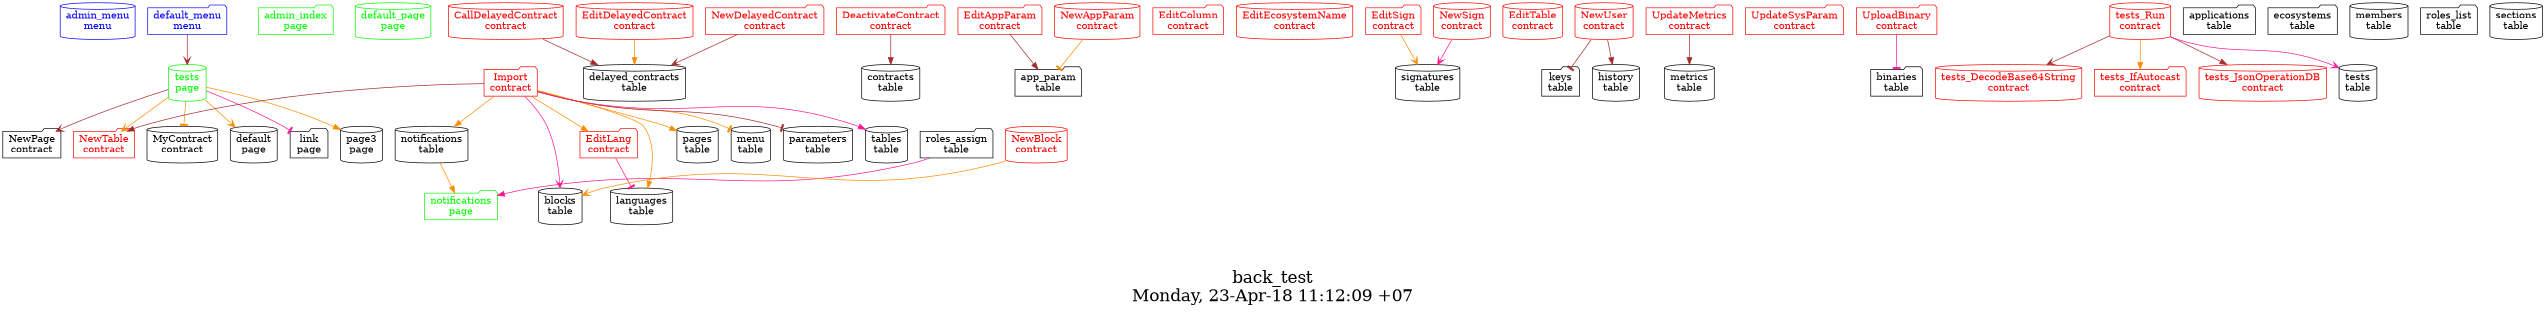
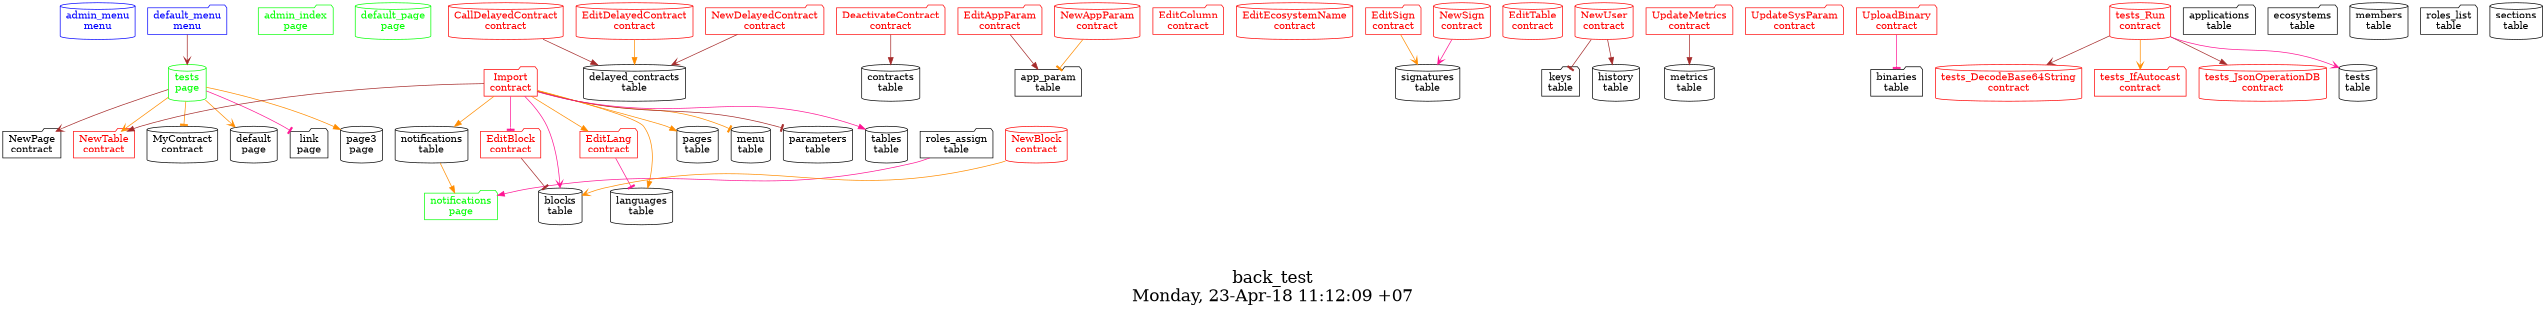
  digraph {
    fontsize=24.0
    label="back_test\nMonday, 23-Apr-18 11:12:09 +07"
    nojustify=true
    ordering=out
    rankdir=TB
    node [group=contracts shape=cylinder]
    edge [arrowhead=normal color=darkorange]
    "admin_menu\nmenu" [color=blue fontcolor=blue group=menus]
    "default_menu\nmenu" [color=blue fontcolor=blue group=menus shape=folder]
    "tests\npage" [color=green fontcolor=green group=pages]
    "NewPage\ncontract" [shape=folder group=""]
    "NewTable\ncontract" [color=red fontcolor=red shape=folder]
    "MyContract\ncontract" [group=""]
    "default\npage" [group=""]
    "link\npage" [shape=folder group=""]
    "page3\npage" [group=""]
    "admin_index\npage" [color=green fontcolor=green group=pages shape=folder]
    "default_page\npage" [color=green fontcolor=green group=pages]
    "notifications\ntable" [group=tables]
    "notifications\npage" [color=green fontcolor=green group=pages shape=folder]
    "roles_assign\ntable" [group=tables shape=folder]
    "CallDelayedContract\ncontract" [color=red fontcolor=red]
    "delayed_contracts\ntable" [group=tables]
    "DeactivateContract\ncontract" [color=red fontcolor=red shape=folder]
    "contracts\ntable" [group=""]
    "EditAppParam\ncontract" [color=red fontcolor=red shape=folder]
    "app_param\ntable" [shape=folder group=""]
+   "EditBlock\ncontract" [color=red fontcolor=red shape=folder]
    "blocks\ntable" [group=""]
    "EditColumn\ncontract" [color=red fontcolor=red shape=folder]
    "EditDelayedContract\ncontract" [color=red fontcolor=red]
    "EditEcosystemName\ncontract" [color=red fontcolor=red]
    "EditLang\ncontract" [color=red fontcolor=red shape=folder]
    "languages\ntable" [group=""]
    "EditSign\ncontract" [color=red fontcolor=red shape=folder]
    "signatures\ntable" [group=""]
    "EditTable\ncontract" [color=red fontcolor=red]
    "Import\ncontract" [color=red fontcolor=red shape=folder]
    "pages\ntable" [group=""]
    "menu\ntable" [group=""]
    "parameters\ntable" [group=""]
    "tables\ntable" [group=""]
    "NewBlock\ncontract" [color=red fontcolor=red]
    "NewAppParam\ncontract" [color=red fontcolor=red]
    "NewDelayedContract\ncontract" [color=red fontcolor=red shape=folder]
    "NewSign\ncontract" [color=red fontcolor=red]
    "NewUser\ncontract" [color=red fontcolor=red]
    "keys\ntable" [shape=folder group=""]
    "history\ntable" [group=""]
    "UpdateMetrics\ncontract" [color=red fontcolor=red shape=folder]
    "metrics\ntable" [group=tables]
    "UpdateSysParam\ncontract" [color=red fontcolor=red shape=folder]
    "UploadBinary\ncontract" [color=red fontcolor=red shape=folder]
    "binaries\ntable" [group=tables shape=folder]
    "tests_DecodeBase64String\ncontract" [color=red fontcolor=red]
    "tests_IfAutocast\ncontract" [color=red fontcolor=red shape=folder]
    "tests_JsonOperationDB\ncontract" [color=red fontcolor=red]
    "tests_Run\ncontract" [color=red fontcolor=red]
    "tests\ntable" [group=tables]
    "applications\ntable" [group=tables shape=folder]
    "ecosystems\ntable" [group=tables shape=folder]
    "members\ntable" [group=tables]
    "roles_list\ntable" [group=tables shape=folder]
    "sections\ntable" [group=tables]
    "default_menu\nmenu" -> "tests\npage" [arrowhead=vee color=brown]
    "tests\npage" -> "NewPage\ncontract" [arrowhead=vee color=brown]
    "tests\npage" -> "NewTable\ncontract" [arrowhead=vee]
    "tests\npage" -> "MyContract\ncontract" [arrowhead=tee]
    "tests\npage" -> "default\npage" [arrowhead=vee]
    "tests\npage" -> "link\npage" [arrowhead=tee color=deeppink]
    "tests\npage" -> "page3\npage"
    "notifications\ntable" -> "notifications\npage"
    "roles_assign\ntable" -> "notifications\npage" [color=deeppink]
    "CallDelayedContract\ncontract" -> "delayed_contracts\ntable" [color=brown]
    "DeactivateContract\ncontract" -> "contracts\ntable" [color=brown]
    "EditAppParam\ncontract" -> "app_param\ntable" [color=brown]
+   "EditBlock\ncontract" -> "blocks\ntable" [arrowhead=tee color=brown]
    "EditDelayedContract\ncontract" -> "delayed_contracts\ntable"
    "EditLang\ncontract" -> "languages\ntable" [arrowhead=tee color=deeppink]
    "EditSign\ncontract" -> "signatures\ntable" [arrowhead=vee]
    "Import\ncontract" -> "NewTable\ncontract" [color=brown]
    "Import\ncontract" -> "notifications\ntable"
+   "Import\ncontract" -> "EditBlock\ncontract" [arrowhead=tee color=deeppink]
    "Import\ncontract" -> "blocks\ntable" [arrowhead=vee color=deeppink]
    "Import\ncontract" -> "EditLang\ncontract"
    "Import\ncontract" -> "languages\ntable"
    "Import\ncontract" -> "pages\ntable"
    "Import\ncontract" -> "menu\ntable" [arrowhead=tee]
    "Import\ncontract" -> "parameters\ntable" [arrowhead=tee color=brown]
    "Import\ncontract" -> "tables\ntable" [color=deeppink]
    "NewBlock\ncontract" -> "blocks\ntable" [arrowhead=vee]
    "NewAppParam\ncontract" -> "app_param\ntable" [arrowhead=tee]
    "NewDelayedContract\ncontract" -> "delayed_contracts\ntable" [arrowhead=vee color=brown]
    "NewSign\ncontract" -> "signatures\ntable" [arrowhead=vee color=deeppink]
    "NewUser\ncontract" -> "keys\ntable" [arrowhead=tee color=brown]
    "NewUser\ncontract" -> "history\ntable" [color=brown]
    "UpdateMetrics\ncontract" -> "metrics\ntable" [color=brown]
    "UploadBinary\ncontract" -> "binaries\ntable" [arrowhead=tee color=deeppink]
    "tests_Run\ncontract" -> "tests_DecodeBase64String\ncontract" [arrowhead=vee color=brown]
-   "tests_Run\ncontract" -> "tests_IfAutocast\ncontract"
+   "tests_Run\ncontract" -> "tests_IfAutocast\ncontract" [arrowhead=vee]
    "tests_Run\ncontract" -> "tests_JsonOperationDB\ncontract" [color=brown]
    "tests_Run\ncontract" -> "tests\ntable" [arrowhead=vee color=deeppink]
  }
